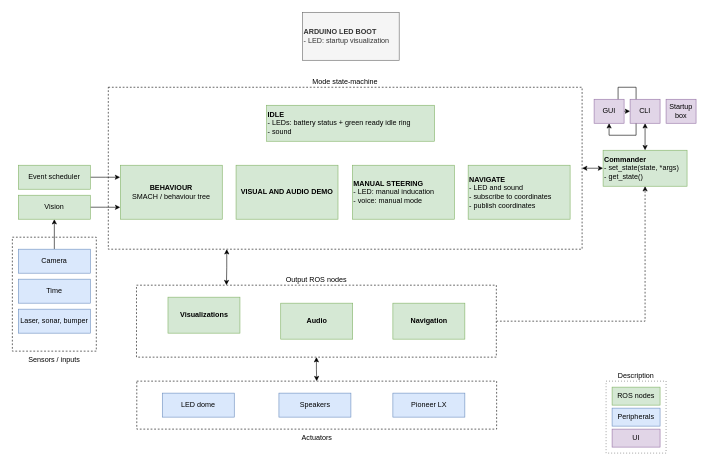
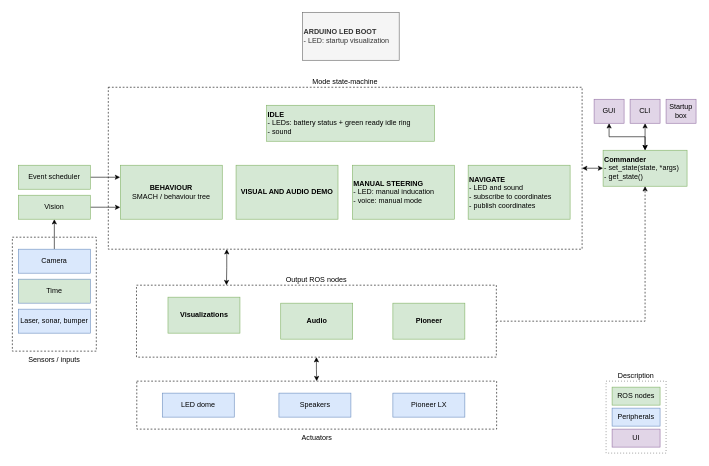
  <mxCell id="0" />
  <mxCell id="1" parent="0" />
  <mxCell id="2" value="Sensors / inputs" style="rounded=0;whiteSpace=wrap;html=1;labelPosition=center;verticalLabelPosition=bottom;align=center;verticalAlign=top;dashed=1;" vertex="1" parent="1"><mxGeometry x="20" y="395" width="140" height="190" as="geometry" /></mxCell>
  <mxCell id="3" style="edgeStyle=orthogonalEdgeStyle;rounded=0;orthogonalLoop=1;jettySize=auto;html=1;exitX=0;exitY=0.5;exitDx=0;exitDy=0;verticalAlign=bottom;startArrow=classic;startFill=1;entryX=1;entryY=0.5;entryDx=0;entryDy=0;" parent="1" source="4" target="6" edge="1"><mxGeometry relative="1" as="geometry"><mxPoint x="980" y="280" as="targetPoint" /></mxGeometry></mxCell>
  <mxCell id="4" value="&lt;b&gt;Commander&lt;/b&gt;&lt;br&gt;- set_state(state, *args)&lt;br&gt;- get_state()" style="rounded=0;whiteSpace=wrap;html=1;align=left;fillColor=#d5e8d4;strokeColor=#82b366;fontColor=#000000;" parent="1" vertex="1"><mxGeometry x="1005" y="250" width="140" height="60" as="geometry" /></mxCell>
  <mxCell id="5" style="edgeStyle=orthogonalEdgeStyle;rounded=0;orthogonalLoop=1;jettySize=auto;html=1;exitX=0.25;exitY=1;exitDx=0;exitDy=0;entryX=0.25;entryY=0;entryDx=0;entryDy=0;startArrow=classic;startFill=1;" parent="1" source="6" target="18" edge="1"><mxGeometry relative="1" as="geometry" /></mxCell>
  <mxCell id="6" value="Mode state-machine" style="rounded=0;whiteSpace=wrap;html=1;dashed=1;labelPosition=center;verticalLabelPosition=top;align=center;verticalAlign=bottom;" parent="1" vertex="1"><mxGeometry x="180" y="145" width="790" height="270" as="geometry" /></mxCell>
  <mxCell id="7" value="&lt;b&gt;IDLE&lt;/b&gt;&lt;br&gt;- LEDs: battery status + green ready idle ring&lt;br&gt;- sound" style="rounded=0;whiteSpace=wrap;html=1;align=left;fillColor=#d5e8d4;strokeColor=#82b366;fontColor=#000000;" parent="1" vertex="1"><mxGeometry x="444" y="175" width="280" height="60" as="geometry" /></mxCell>
  <mxCell id="8" value="&lt;b&gt;ARDUINO LED BOOT&lt;/b&gt;&lt;br&gt;- LED: startup visualization" style="rounded=0;whiteSpace=wrap;html=1;align=left;fillColor=#f5f5f5;strokeColor=#666666;fontColor=#333333;" parent="1" vertex="1"><mxGeometry x="504" y="20" width="161" height="80" as="geometry" /></mxCell>
  <mxCell id="9" style="edgeStyle=orthogonalEdgeStyle;rounded=0;orthogonalLoop=1;jettySize=auto;html=1;exitX=1;exitY=0.5;exitDx=0;exitDy=0;startArrow=none;startFill=0;entryX=-0.002;entryY=0.223;entryDx=0;entryDy=0;entryPerimeter=0;" parent="1" source="10" target="13" edge="1"><mxGeometry relative="1" as="geometry"><mxPoint x="200" y="295" as="targetPoint" /></mxGeometry></mxCell>
  <mxCell id="10" value="Event scheduler" style="rounded=0;whiteSpace=wrap;html=1;fillColor=#d5e8d4;strokeColor=#82b366;fontColor=#000000;" parent="1" vertex="1"><mxGeometry x="30" y="275" width="120" height="40" as="geometry" /></mxCell>
  <mxCell id="11" value="&lt;b&gt;MANUAL STEERING&lt;/b&gt;&lt;br&gt;- LED: manual inducation&lt;br&gt;- voice: manual mode" style="rounded=0;whiteSpace=wrap;html=1;align=left;fillColor=#d5e8d4;strokeColor=#82b366;fontColor=#000000;" parent="1" vertex="1"><mxGeometry x="587" y="275" width="170" height="90" as="geometry" /></mxCell>
  <mxCell id="12" value="&lt;b&gt;VISUAL AND AUDIO DEMO&lt;/b&gt;" style="rounded=0;whiteSpace=wrap;html=1;align=center;fillColor=#d5e8d4;strokeColor=#82b366;fontColor=#000000;" parent="1" vertex="1"><mxGeometry x="393" y="275" width="170" height="90" as="geometry" /></mxCell>
  <mxCell id="13" value="&lt;b&gt;BEHAVIOUR&lt;/b&gt;&lt;br&gt;SMACH / behaviour tree" style="rounded=0;whiteSpace=wrap;html=1;align=center;fillColor=#d5e8d4;strokeColor=#82b366;fontColor=#000000;" parent="1" vertex="1"><mxGeometry x="200" y="275" width="170" height="90" as="geometry" /></mxCell>
  <mxCell id="14" style="edgeStyle=orthogonalEdgeStyle;rounded=0;orthogonalLoop=1;jettySize=auto;html=1;exitX=1;exitY=0.5;exitDx=0;exitDy=0;entryX=0.5;entryY=1;entryDx=0;entryDy=0;startArrow=none;startFill=0;dashed=1;" parent="1" source="18" target="4" edge="1"><mxGeometry relative="1" as="geometry" /></mxCell>
  <mxCell id="15" style="edgeStyle=orthogonalEdgeStyle;rounded=0;orthogonalLoop=1;jettySize=auto;html=1;exitX=0.5;exitY=0;exitDx=0;exitDy=0;entryX=0.5;entryY=1;entryDx=0;entryDy=0;startArrow=none;startFill=0;" parent="1" source="16" target="29" edge="1"><mxGeometry relative="1" as="geometry" /></mxCell>
  <mxCell id="16" value="Camera" style="rounded=0;whiteSpace=wrap;html=1;fillColor=#dae8fc;strokeColor=#6c8ebf;fontColor=#000000;" parent="1" vertex="1"><mxGeometry x="30" y="415" width="120" height="40" as="geometry" /></mxCell>
  <mxCell id="17" style="edgeStyle=orthogonalEdgeStyle;rounded=0;orthogonalLoop=1;jettySize=auto;html=1;exitX=0.5;exitY=1;exitDx=0;exitDy=0;entryX=0.5;entryY=0;entryDx=0;entryDy=0;startArrow=classic;startFill=1;" edge="1" parent="1" source="18" target="32"><mxGeometry relative="1" as="geometry" /></mxCell>
  <mxCell id="18" value="Output ROS nodes" style="rounded=0;whiteSpace=wrap;html=1;dashed=1;labelPosition=center;verticalLabelPosition=top;align=center;verticalAlign=bottom;" parent="1" vertex="1"><mxGeometry x="227" y="475" width="600" height="120" as="geometry" /></mxCell>
  <mxCell id="19" value="Visualizations" style="rounded=0;whiteSpace=wrap;html=1;fillColor=#d5e8d4;strokeColor=#82b366;fontColor=#000000;fontStyle=1" parent="1" vertex="1"><mxGeometry x="279.5" y="495" width="120" height="60" as="geometry" /></mxCell>
  <mxCell id="20" value="Audio" style="rounded=0;whiteSpace=wrap;html=1;fillColor=#d5e8d4;strokeColor=#82b366;fontColor=#000000;fontStyle=1" parent="1" vertex="1"><mxGeometry x="467.5" y="505" width="120" height="60" as="geometry" /></mxCell>
- <mxCell id="21" value="Navigation" style="rounded=0;whiteSpace=wrap;html=1;fillColor=#d5e8d4;strokeColor=#82b366;fontColor=#000000;fontStyle=1" parent="1" vertex="1"><mxGeometry x="654.5" y="505" width="120" height="60" as="geometry" /></mxCell>
- <mxCell id="22" style="edgeStyle=orthogonalEdgeStyle;rounded=0;orthogonalLoop=1;jettySize=auto;html=1;exitX=0.5;exitY=1;exitDx=0;exitDy=0;startArrow=classic;startFill=1;fontColor=#000;" parent="1" source="23" target="26" edge="1"><mxGeometry relative="1" as="geometry" /></mxCell>
+ <mxCell id="21" value="Pioneer" style="rounded=0;whiteSpace=wrap;html=1;fillColor=#d5e8d4;strokeColor=#82b366;fontColor=#000000;fontStyle=1" parent="1" vertex="1"><mxGeometry x="654.5" y="505" width="120" height="60" as="geometry" /></mxCell>
+ <mxCell id="22" style="edgeStyle=orthogonalEdgeStyle;rounded=0;orthogonalLoop=1;jettySize=auto;html=1;exitX=0.5;exitY=1;exitDx=0;exitDy=0;startArrow=classic;startFill=1;fontColor=#000;" parent="1" source="23" target="4" edge="1"><mxGeometry relative="1" as="geometry" /></mxCell>
  <mxCell id="23" value="GUI&lt;br&gt;" style="rounded=0;whiteSpace=wrap;html=1;align=center;fillColor=#e1d5e7;strokeColor=#9673a6;fontColor=#000;" parent="1" vertex="1"><mxGeometry x="990" y="165" width="50" height="40" as="geometry" /></mxCell>
  <mxCell id="24" value="&lt;b&gt;NAVIGATE&lt;br&gt;&lt;/b&gt;- LED and sound&lt;br&gt;- subscribe to coordinates&lt;br&gt;- publish coordinates" style="rounded=0;whiteSpace=wrap;html=1;align=left;fillColor=#d5e8d4;strokeColor=#82b366;fontColor=#000000;" parent="1" vertex="1"><mxGeometry x="780" y="275" width="170" height="90" as="geometry" /></mxCell>
  <mxCell id="25" style="edgeStyle=orthogonalEdgeStyle;rounded=0;orthogonalLoop=1;jettySize=auto;html=1;exitX=0.5;exitY=1;exitDx=0;exitDy=0;entryX=0.5;entryY=0;entryDx=0;entryDy=0;startArrow=classic;startFill=1;" parent="1" source="26" target="4" edge="1"><mxGeometry relative="1" as="geometry" /></mxCell>
  <mxCell id="26" value="CLI" style="rounded=0;whiteSpace=wrap;html=1;align=center;fillColor=#e1d5e7;strokeColor=#9673a6;fontColor=#000;" parent="1" vertex="1"><mxGeometry x="1050" y="165" width="50" height="40" as="geometry" /></mxCell>
  <mxCell id="27" value="Startup box" style="rounded=0;whiteSpace=wrap;html=1;align=center;fillColor=#e1d5e7;strokeColor=#9673a6;fontColor=#000;" parent="1" vertex="1"><mxGeometry x="1110" y="165" width="50" height="40" as="geometry" /></mxCell>
  <mxCell id="28" style="edgeStyle=orthogonalEdgeStyle;rounded=0;orthogonalLoop=1;jettySize=auto;html=1;exitX=1;exitY=0.5;exitDx=0;exitDy=0;entryX=-0.001;entryY=0.78;entryDx=0;entryDy=0;entryPerimeter=0;" edge="1" parent="1" source="29" target="13"><mxGeometry relative="1" as="geometry" /></mxCell>
  <mxCell id="29" value="Vision" style="rounded=0;whiteSpace=wrap;html=1;fillColor=#d5e8d4;strokeColor=#82b366;fontColor=#000000;" vertex="1" parent="1"><mxGeometry x="30" y="325" width="120" height="40" as="geometry" /></mxCell>
- <mxCell id="30" value="Time" style="rounded=0;whiteSpace=wrap;html=1;fillColor=#dae8fc;strokeColor=#6c8ebf;fontColor=#000000;" vertex="1" parent="1"><mxGeometry x="30" y="465" width="120" height="40" as="geometry" /></mxCell>
+ <mxCell id="30" value="Time" style="rounded=0;whiteSpace=wrap;html=1;fillColor=#d5e8d4;strokeColor=#6c8ebf;fontColor=#000000;" vertex="1" parent="1"><mxGeometry x="30" y="465" width="120" height="40" as="geometry" /></mxCell>
  <mxCell id="31" value="Laser, sonar, bumper" style="rounded=0;whiteSpace=wrap;html=1;fillColor=#dae8fc;strokeColor=#6c8ebf;fontColor=#000000;" vertex="1" parent="1"><mxGeometry x="30" y="515" width="120" height="40" as="geometry" /></mxCell>
  <mxCell id="32" value="Actuators" style="rounded=0;whiteSpace=wrap;html=1;labelPosition=center;verticalLabelPosition=bottom;align=center;verticalAlign=top;dashed=1;" vertex="1" parent="1"><mxGeometry x="227.5" y="635" width="600" height="80" as="geometry" /></mxCell>
  <mxCell id="33" value="LED dome" style="rounded=0;whiteSpace=wrap;html=1;fillColor=#dae8fc;strokeColor=#6c8ebf;fontColor=#000000;" vertex="1" parent="1"><mxGeometry x="270" y="655" width="120" height="40" as="geometry" /></mxCell>
  <mxCell id="34" value="Pioneer LX" style="rounded=0;whiteSpace=wrap;html=1;fillColor=#dae8fc;strokeColor=#6c8ebf;fontColor=#000000;" vertex="1" parent="1"><mxGeometry x="654.5" y="655" width="120" height="40" as="geometry" /></mxCell>
  <mxCell id="35" value="Speakers" style="rounded=0;whiteSpace=wrap;html=1;fillColor=#dae8fc;strokeColor=#6c8ebf;fontColor=#000000;" vertex="1" parent="1"><mxGeometry x="464.5" y="655" width="120" height="40" as="geometry" /></mxCell>
  <mxCell id="36" value="Description" style="rounded=0;whiteSpace=wrap;html=1;fontColor=#000000;labelPosition=center;verticalLabelPosition=top;align=center;verticalAlign=bottom;dashed=1;dashPattern=1 4;" vertex="1" parent="1"><mxGeometry x="1010" y="635" width="100" height="120" as="geometry" /></mxCell>
  <mxCell id="37" value="ROS nodes" style="rounded=0;whiteSpace=wrap;html=1;fillColor=#d5e8d4;strokeColor=#82b366;fontColor=#000000;" vertex="1" parent="1"><mxGeometry x="1020" y="645" width="80" height="30" as="geometry" /></mxCell>
  <mxCell id="38" value="Peripherals" style="rounded=0;whiteSpace=wrap;html=1;fillColor=#dae8fc;strokeColor=#6c8ebf;fontColor=#000000;" vertex="1" parent="1"><mxGeometry x="1020" y="680" width="80" height="30" as="geometry" /></mxCell>
  <mxCell id="39" value="UI" style="rounded=0;whiteSpace=wrap;html=1;fillColor=#e1d5e7;strokeColor=#9673a6;fontColor=#000000;" vertex="1" parent="1"><mxGeometry x="1020" y="715" width="80" height="30" as="geometry" /></mxCell>
  <mxCell id="40" style="edgeStyle=orthogonalEdgeStyle;rounded=0;orthogonalLoop=1;jettySize=auto;html=1;exitX=0.5;exitY=1;exitDx=0;exitDy=0;startArrow=classic;startFill=1;fontColor=#000000;" edge="1" parent="1" source="36" target="36"><mxGeometry relative="1" as="geometry" /></mxCell>
